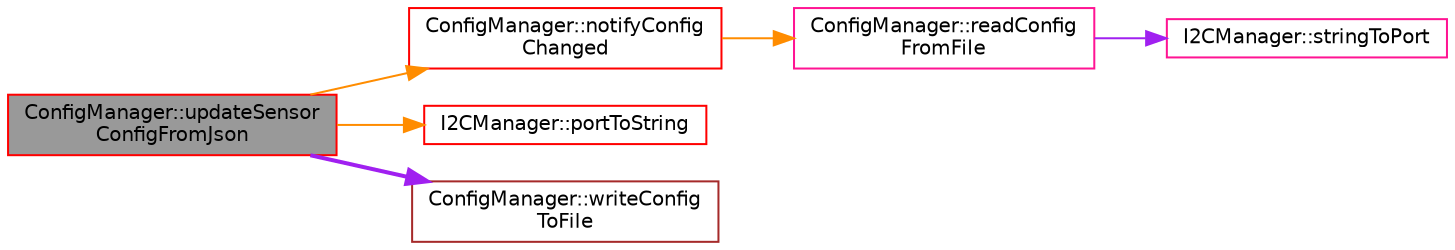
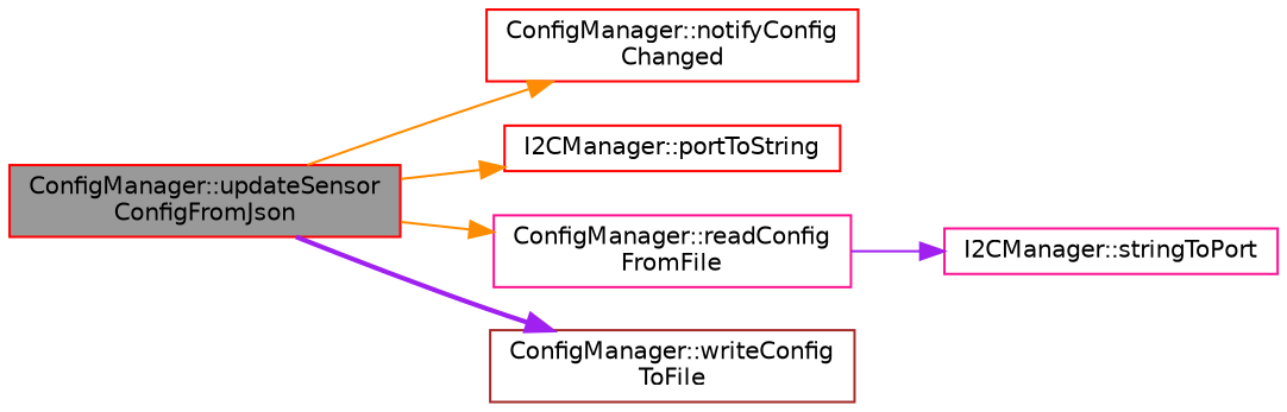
  digraph {
    rankdir=LR
    node [color=red fillcolor=white fontname=Helvetica fontsize=10 shape=box style=filled]
    edge [color=darkorange fontname=Helvetica fontsize=10 labelfontname=Helvetica labelfontsize=10 style=solid]
    n1 [fillcolor=grey60 fontcolor=black height=0.2 label="ConfigManager::updateSensor\lConfigFromJson" width=0.4]
    n2 [height=0.2 label="ConfigManager::notifyConfig\lChanged" width=0.4]
    n3 [height=0.2 label="I2CManager::portToString" width=0.4]
    n4 [color=deeppink height=0.2 label="ConfigManager::readConfig\lFromFile" width=0.4]
    n5 [color=brown height=0.2 label="ConfigManager::writeConfig\lToFile" width=0.4]
    n6 [color=deeppink height=0.2 label="I2CManager::stringToPort" width=0.4]
    n1 -> n2
    n1 -> n3
-   n2 -> n4
+   n1 -> n4
    n1 -> n5 [color=purple style=bold]
    n4 -> n6 [color=purple]
  }
